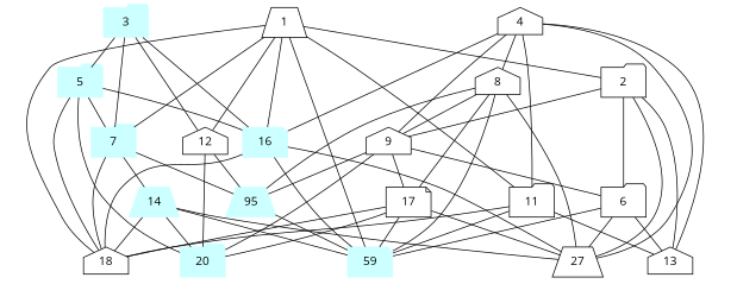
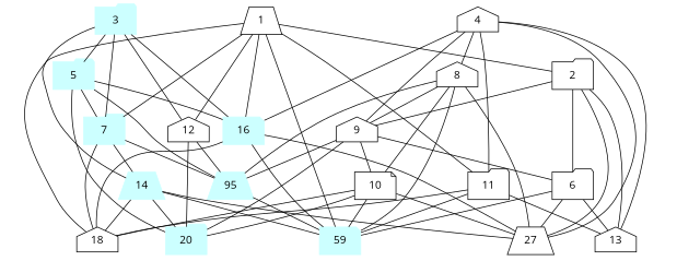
  graph {
    fontname="Open Sans"
    node [fontname="Open Sans" shape=folder]
    edge [fontname="Open Sans"]
    3 [color="#CCFFFF" style=filled]
    5 [color="#CCFFFF" style=filled]
    7 [color="#CCFFFF" style=filled]
    14 [color="#CCFFFF" shape=trapezium style=filled]
    16 [color="#CCFFFF" shape=note style=filled]
    12 [shape=house]
    20 [color="#CCFFFF" style=filled]
    n8 [color="#CCFFFF" label=95 shape=trapezium style=filled]
    18 [shape=house]
    n10 [color="#CCFFFF" label=59 shape=note style=filled]
    n11 [label=27 shape=trapezium]
    1 [shape=trapezium]
    2
    11
    6
    9 [shape=house]
    13 [shape=house]
-   10 [shape=note label=17]
+   10 [shape=note]
    4 [shape=house]
    8 [shape=house]
    3 -- 5
    3 -- 7
+   3 -- 14
    3 -- 16
    3 -- 12
    5 -- 7
    5 -- 16
    5 -- 20
-   5 -- 18
+   5 -- n8
    7 -- 14
    7 -- n8
    7 -- 18
    14 -- 20
    14 -- 18
    14 -- n10
    14 -- n11
    16 -- 18
    16 -- n10
    16 -- n11
    12 -- 20
    12 -- n8
    n8 -- n10
    1 -- 7
    1 -- 16
    1 -- 12
    1 -- 18
    1 -- n10
    1 -- 2
    1 -- 11
    2 -- n11
    2 -- 6
    2 -- 9
    2 -- 13
    11 -- 18
    11 -- n10
    11 -- 13
    6 -- n10
    6 -- n11
    6 -- 13
    9 -- 20
    9 -- n8
    9 -- 6
    9 -- 10
    10 -- 20
    10 -- 18
    10 -- n10
    10 -- n11
    4 -- 16
    4 -- n11
    4 -- 11
    4 -- 9
    4 -- 13
    4 -- 8
    8 -- n8
    8 -- n10
    8 -- n11
    8 -- 9
    8 -- 10
  }
